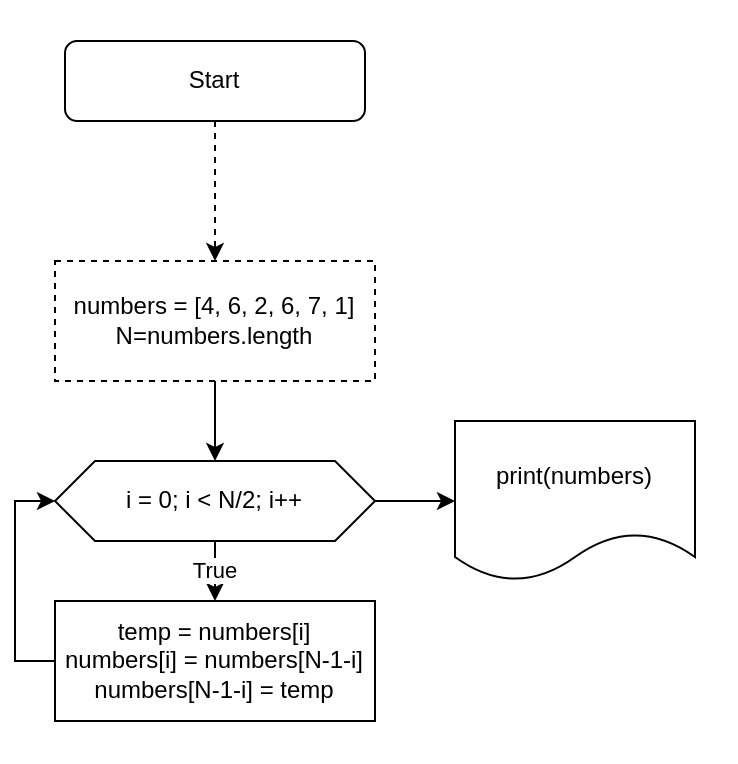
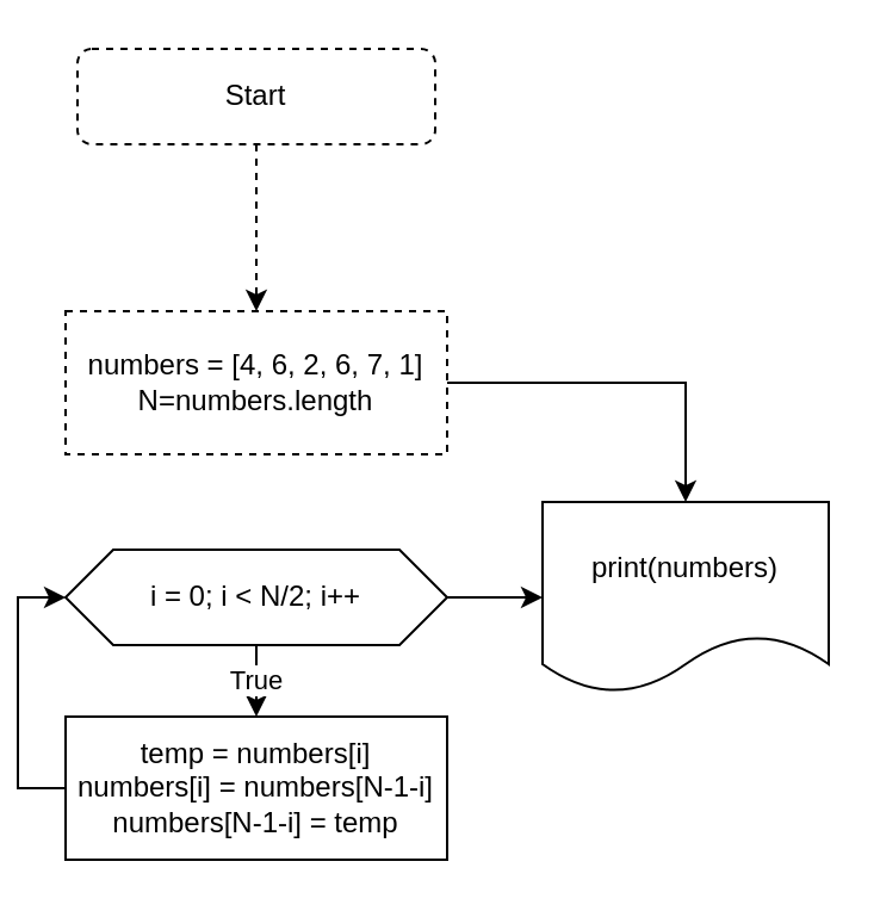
  <mxCell id="0" />
  <mxCell id="1" parent="0" />
  <mxCell id="2" value="" style="edgeStyle=orthogonalEdgeStyle;rounded=0;orthogonalLoop=1;jettySize=auto;html=1;dashed=1;" edge="1" parent="1" source="3" target="5"><mxGeometry relative="1" as="geometry" /></mxCell>
- <mxCell id="3" value="Start" style="rounded=1;whiteSpace=wrap;html=1;fontSize=12;glass=0;strokeWidth=1;shadow=0;" parent="1" vertex="1"><mxGeometry x="25" y="20" width="150" height="40" as="geometry" /></mxCell>
- <mxCell id="4" value="" style="edgeStyle=orthogonalEdgeStyle;rounded=0;orthogonalLoop=1;jettySize=auto;html=1;" edge="1" parent="1" source="5" target="8"><mxGeometry relative="1" as="geometry" /></mxCell>
+ <mxCell id="3" value="Start" style="rounded=1;whiteSpace=wrap;html=1;fontSize=12;glass=0;strokeWidth=1;shadow=0;dashed=1;" parent="1" vertex="1"><mxGeometry x="25" y="20" width="150" height="40" as="geometry" /></mxCell>
+ <mxCell id="4" value="" style="edgeStyle=orthogonalEdgeStyle;rounded=0;orthogonalLoop=1;jettySize=auto;html=1;" edge="1" parent="1" source="5" target="11"><mxGeometry relative="1" as="geometry" /></mxCell>
  <mxCell id="5" value="numbers = [4, 6, 2, 6, 7, 1]&lt;br&gt;N=numbers.length" style="whiteSpace=wrap;html=1;rounded=1;glass=0;strokeWidth=1;shadow=0;arcSize=0;dashed=1;" vertex="1" parent="1"><mxGeometry x="20" y="130" width="160" height="60" as="geometry" /></mxCell>
  <mxCell id="6" value="True" style="edgeStyle=orthogonalEdgeStyle;rounded=0;orthogonalLoop=1;jettySize=auto;html=1;" edge="1" parent="1" source="8" target="10"><mxGeometry relative="1" as="geometry" /></mxCell>
  <mxCell id="7" value="" style="edgeStyle=orthogonalEdgeStyle;rounded=0;orthogonalLoop=1;jettySize=auto;html=1;" edge="1" parent="1" source="8"><mxGeometry relative="1" as="geometry"><mxPoint x="220" y="250" as="targetPoint" /></mxGeometry></mxCell>
  <mxCell id="8" value="i = 0; i &amp;lt; N/2; i++" style="shape=hexagon;perimeter=hexagonPerimeter2;whiteSpace=wrap;html=1;fixedSize=1;" vertex="1" parent="1"><mxGeometry x="20" y="230" width="160" height="40" as="geometry" /></mxCell>
  <mxCell id="9" style="edgeStyle=orthogonalEdgeStyle;rounded=0;orthogonalLoop=1;jettySize=auto;html=1;entryX=0;entryY=0.5;entryDx=0;entryDy=0;exitX=0;exitY=0.5;exitDx=0;exitDy=0;" edge="1" parent="1" source="10" target="8"><mxGeometry relative="1" as="geometry" /></mxCell>
  <mxCell id="10" value="temp = numbers[i]&lt;br&gt;numbers[i] = numbers[N-1-i]&lt;br&gt;numbers[N-1-i] = temp" style="whiteSpace=wrap;html=1;" vertex="1" parent="1"><mxGeometry x="20" y="300" width="160" height="60" as="geometry" /></mxCell>
  <mxCell id="11" value="print(numbers)" style="shape=document;whiteSpace=wrap;html=1;boundedLbl=1;" vertex="1" parent="1"><mxGeometry x="220" y="210" width="120" height="80" as="geometry" /></mxCell>
